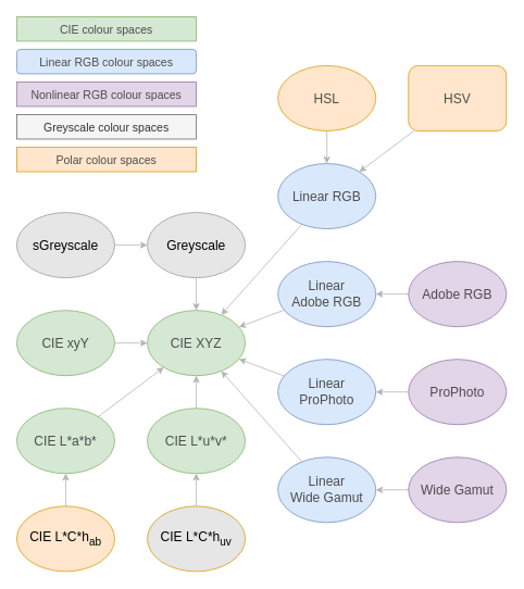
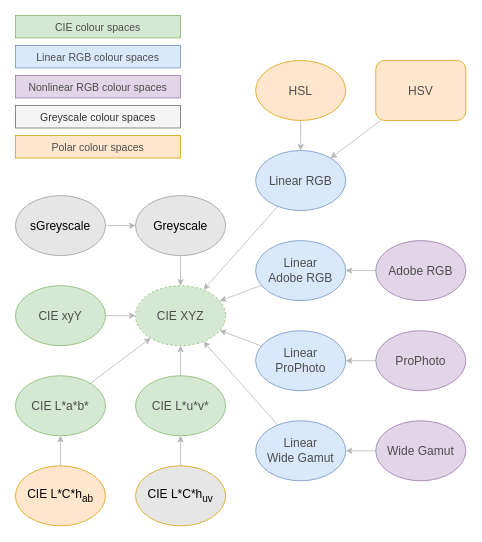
  <mxCell id="0" />
  <mxCell id="1" parent="0" />
- <mxCell id="2" value="&lt;font style=&quot;font-size: 16px&quot;&gt;CIE XYZ&lt;/font&gt;" style="ellipse;whiteSpace=wrap;html=1;fillColor=#d5e8d4;strokeColor=#82b366;fontColor=#4D4D4D;" parent="1" vertex="1"><mxGeometry x="180" y="380" width="120" height="80" as="geometry" /></mxCell>
+ <mxCell id="2" value="&lt;font style=&quot;font-size: 16px&quot;&gt;CIE XYZ&lt;/font&gt;" style="ellipse;whiteSpace=wrap;html=1;fillColor=#d5e8d4;strokeColor=#82b366;fontColor=#4D4D4D;dashed=1;" parent="1" vertex="1"><mxGeometry x="180" y="380" width="120" height="80" as="geometry" /></mxCell>
  <mxCell id="3" style="edgeStyle=none;rounded=0;orthogonalLoop=1;jettySize=auto;html=1;strokeColor=#B3B3B3;" parent="1" source="4" target="2" edge="1"><mxGeometry relative="1" as="geometry" /></mxCell>
  <mxCell id="4" value="&lt;font style=&quot;font-size: 16px&quot;&gt;CIE xyY&lt;/font&gt;" style="ellipse;whiteSpace=wrap;html=1;fillColor=#d5e8d4;strokeColor=#82b366;fontColor=#4D4D4D;" parent="1" vertex="1"><mxGeometry x="20" y="380" width="120" height="80" as="geometry" /></mxCell>
  <mxCell id="5" value="" style="rounded=0;orthogonalLoop=1;jettySize=auto;html=1;fontFamily=Helvetica;fontSize=14;fontColor=#4D4D4D;strokeColor=#B3B3B3;" parent="1" source="6" target="2" edge="1"><mxGeometry relative="1" as="geometry" /></mxCell>
  <mxCell id="6" value="&lt;font style=&quot;font-size: 16px&quot;&gt;CIE L*a*b*&lt;/font&gt;" style="ellipse;whiteSpace=wrap;html=1;fillColor=#d5e8d4;strokeColor=#82b366;fontColor=#4D4D4D;" parent="1" vertex="1"><mxGeometry x="20" y="500" width="120" height="80" as="geometry" /></mxCell>
  <mxCell id="7" style="edgeStyle=none;rounded=0;orthogonalLoop=1;jettySize=auto;html=1;strokeColor=#B3B3B3;" parent="1" source="8" target="2" edge="1"><mxGeometry relative="1" as="geometry" /></mxCell>
  <mxCell id="8" value="&lt;font style=&quot;font-size: 16px&quot;&gt;CIE L*u*v*&lt;/font&gt;" style="ellipse;whiteSpace=wrap;html=1;fillColor=#d5e8d4;strokeColor=#82b366;fontColor=#4D4D4D;" parent="1" vertex="1"><mxGeometry x="180" y="500" width="120" height="80" as="geometry" /></mxCell>
  <mxCell id="9" style="edgeStyle=none;rounded=0;orthogonalLoop=1;jettySize=auto;html=1;strokeColor=#B3B3B3;" parent="1" source="10" target="2" edge="1"><mxGeometry relative="1" as="geometry" /></mxCell>
  <mxCell id="10" value="&lt;font&gt;&lt;font style=&quot;font-size: 16px&quot;&gt;Linear RGB&lt;/font&gt;&lt;br&gt;&lt;/font&gt;" style="ellipse;whiteSpace=wrap;html=1;fillColor=#dae8fc;strokeColor=#6c8ebf;fontColor=#4D4D4D;" parent="1" vertex="1"><mxGeometry x="340" y="200" width="120" height="80" as="geometry" /></mxCell>
  <mxCell id="11" style="edgeStyle=none;rounded=0;orthogonalLoop=1;jettySize=auto;html=1;strokeColor=#B3B3B3;" parent="1" source="12" target="2" edge="1"><mxGeometry relative="1" as="geometry" /></mxCell>
  <mxCell id="12" value="&lt;font&gt;&lt;font style=&quot;font-size: 16px&quot;&gt;Linear&lt;br&gt;Adobe RGB&lt;/font&gt;&lt;br&gt;&lt;/font&gt;" style="ellipse;whiteSpace=wrap;html=1;fillColor=#dae8fc;strokeColor=#6c8ebf;fontColor=#4D4D4D;" parent="1" vertex="1"><mxGeometry x="340" y="320" width="120" height="80" as="geometry" /></mxCell>
  <mxCell id="13" style="edgeStyle=none;rounded=0;orthogonalLoop=1;jettySize=auto;html=1;strokeColor=#B3B3B3;" parent="1" source="14" target="2" edge="1"><mxGeometry relative="1" as="geometry" /></mxCell>
  <mxCell id="14" value="&lt;font&gt;&lt;font style=&quot;font-size: 16px&quot;&gt;Linear&lt;br&gt;ProPhoto&lt;/font&gt;&lt;br&gt;&lt;/font&gt;" style="ellipse;whiteSpace=wrap;html=1;fillColor=#dae8fc;strokeColor=#6c8ebf;fontColor=#4D4D4D;" parent="1" vertex="1"><mxGeometry x="340" y="440" width="120" height="80" as="geometry" /></mxCell>
  <mxCell id="15" style="edgeStyle=none;rounded=0;orthogonalLoop=1;jettySize=auto;html=1;strokeColor=#B3B3B3;" parent="1" source="16" target="2" edge="1"><mxGeometry relative="1" as="geometry" /></mxCell>
  <mxCell id="16" value="&lt;font&gt;&lt;font style=&quot;font-size: 16px&quot;&gt;Linear&lt;br&gt;Wide Gamut&lt;/font&gt;&lt;br&gt;&lt;/font&gt;" style="ellipse;whiteSpace=wrap;html=1;fillColor=#dae8fc;strokeColor=#6c8ebf;fontColor=#4D4D4D;" parent="1" vertex="1"><mxGeometry x="340" y="560" width="120" height="80" as="geometry" /></mxCell>
  <mxCell id="17" value="" style="edgeStyle=none;rounded=0;orthogonalLoop=1;jettySize=auto;html=1;fontFamily=Helvetica;fontSize=14;fontColor=#4D4D4D;strokeColor=#B3B3B3;" parent="1" source="18" target="12" edge="1"><mxGeometry relative="1" as="geometry" /></mxCell>
  <mxCell id="18" value="&lt;font&gt;&lt;font style=&quot;font-size: 16px&quot;&gt;Adobe RGB&lt;/font&gt;&lt;br&gt;&lt;/font&gt;" style="ellipse;whiteSpace=wrap;html=1;fillColor=#e1d5e7;strokeColor=#9673a6;fontColor=#4D4D4D;" parent="1" vertex="1"><mxGeometry x="500" y="320" width="120" height="80" as="geometry" /></mxCell>
  <mxCell id="19" value="" style="edgeStyle=none;rounded=0;orthogonalLoop=1;jettySize=auto;html=1;fontFamily=Helvetica;fontSize=14;fontColor=#4D4D4D;strokeColor=#B3B3B3;" parent="1" source="20" target="14" edge="1"><mxGeometry relative="1" as="geometry" /></mxCell>
  <mxCell id="20" value="&lt;font&gt;&lt;font style=&quot;font-size: 16px&quot;&gt;ProPhoto&lt;/font&gt;&lt;br&gt;&lt;/font&gt;" style="ellipse;whiteSpace=wrap;html=1;fillColor=#e1d5e7;strokeColor=#9673a6;fontColor=#4D4D4D;" parent="1" vertex="1"><mxGeometry x="500" y="440" width="120" height="80" as="geometry" /></mxCell>
  <mxCell id="21" value="" style="edgeStyle=none;rounded=0;orthogonalLoop=1;jettySize=auto;html=1;fontFamily=Helvetica;fontSize=14;fontColor=#4D4D4D;strokeColor=#B3B3B3;" parent="1" source="22" target="16" edge="1"><mxGeometry relative="1" as="geometry" /></mxCell>
  <mxCell id="22" value="&lt;font&gt;&lt;font style=&quot;font-size: 16px&quot;&gt;Wide Gamut&lt;/font&gt;&lt;br&gt;&lt;/font&gt;" style="ellipse;whiteSpace=wrap;html=1;fillColor=#e1d5e7;strokeColor=#9673a6;fontColor=#4D4D4D;" parent="1" vertex="1"><mxGeometry x="500" y="560" width="120" height="80" as="geometry" /></mxCell>
  <mxCell id="23" value="" style="edgeStyle=none;rounded=0;orthogonalLoop=1;jettySize=auto;html=1;fontFamily=Helvetica;fontSize=14;fontColor=#4D4D4D;strokeColor=#B3B3B3;" parent="1" source="24" target="10" edge="1"><mxGeometry relative="1" as="geometry" /></mxCell>
  <mxCell id="24" value="&lt;font&gt;&lt;font style=&quot;font-size: 16px&quot;&gt;HSL&lt;/font&gt;&lt;br&gt;&lt;/font&gt;" style="ellipse;whiteSpace=wrap;html=1;fillColor=#ffe6cc;strokeColor=#d79b00;fontColor=#4D4D4D;" parent="1" vertex="1"><mxGeometry x="340" y="80" width="120" height="80" as="geometry" /></mxCell>
  <mxCell id="25" value="" style="edgeStyle=none;rounded=0;orthogonalLoop=1;jettySize=auto;html=1;fontFamily=Helvetica;fontSize=14;fontColor=#4D4D4D;strokeColor=#B3B3B3;" parent="1" source="26" target="10" edge="1"><mxGeometry relative="1" as="geometry" /></mxCell>
  <mxCell id="26" value="&lt;font&gt;&lt;font style=&quot;font-size: 16px&quot;&gt;HSV&lt;/font&gt;&lt;br&gt;&lt;/font&gt;" style="whiteSpace=wrap;html=1;fillColor=#ffe6cc;strokeColor=#d79b00;fontColor=#4D4D4D;rounded=1;" parent="1" vertex="1"><mxGeometry x="500" y="80" width="120" height="80" as="geometry" /></mxCell>
  <mxCell id="27" value="&lt;span style=&quot;font-size: 14px ; text-align: left&quot;&gt;CIE colour spaces&lt;/span&gt;" style="rounded=0;whiteSpace=wrap;html=1;fontFamily=Helvetica;fontSize=16;fontColor=#4D4D4D;strokeColor=#82b366;fillColor=#d5e8d4;" parent="1" vertex="1"><mxGeometry x="20" y="20" width="220" height="30" as="geometry" /></mxCell>
- <mxCell id="28" value="&lt;span style=&quot;font-size: 14px ; text-align: left&quot;&gt;Linear RGB colour spaces&lt;/span&gt;" style="whiteSpace=wrap;html=1;fontFamily=Helvetica;fontSize=16;strokeColor=#6c8ebf;fillColor=#dae8fc;fontColor=#4D4D4D;rounded=1;" parent="1" vertex="1"><mxGeometry x="20" y="60" width="220" height="30" as="geometry" /></mxCell>
+ <mxCell id="28" value="&lt;span style=&quot;font-size: 14px ; text-align: left&quot;&gt;Linear RGB colour spaces&lt;/span&gt;" style="rounded=0;whiteSpace=wrap;html=1;fontFamily=Helvetica;fontSize=16;strokeColor=#6c8ebf;fillColor=#dae8fc;fontColor=#4D4D4D;" parent="1" vertex="1"><mxGeometry x="20" y="60" width="220" height="30" as="geometry" /></mxCell>
  <mxCell id="29" value="&lt;span style=&quot;font-size: 14px ; text-align: left&quot;&gt;Nonlinear RGB colour spaces&lt;/span&gt;" style="rounded=0;whiteSpace=wrap;html=1;fontFamily=Helvetica;fontSize=16;strokeColor=#9673a6;fillColor=#e1d5e7;fontColor=#4D4D4D;" parent="1" vertex="1"><mxGeometry x="20" y="100" width="220" height="30" as="geometry" /></mxCell>
  <mxCell id="30" value="&lt;span style=&quot;font-size: 14px ; text-align: left&quot;&gt;Greyscale colour spaces&lt;/span&gt;" style="rounded=0;whiteSpace=wrap;html=1;fontFamily=Helvetica;fontSize=16;strokeColor=#666666;fillColor=#f5f5f5;fontColor=#333333;" parent="1" vertex="1"><mxGeometry x="20" y="140" width="220" height="30" as="geometry" /></mxCell>
  <mxCell id="31" style="edgeStyle=none;rounded=0;orthogonalLoop=1;jettySize=auto;html=1;strokeColor=#B3B3B3;" parent="1" source="32" target="6" edge="1"><mxGeometry relative="1" as="geometry" /></mxCell>
  <mxCell id="32" value="&lt;font style=&quot;font-size: 16px&quot;&gt;CIE L*C*h&lt;sub&gt;ab&lt;/sub&gt;&lt;/font&gt;" style="ellipse;whiteSpace=wrap;html=1;fillColor=#ffe6cc;strokeColor=#d79b00;" parent="1" vertex="1"><mxGeometry x="20" y="620" width="120" height="80" as="geometry" /></mxCell>
  <mxCell id="33" style="edgeStyle=none;rounded=0;orthogonalLoop=1;jettySize=auto;html=1;strokeColor=#B3B3B3;" parent="1" source="34" target="8" edge="1"><mxGeometry relative="1" as="geometry" /></mxCell>
  <mxCell id="34" value="&lt;font style=&quot;font-size: 16px&quot;&gt;CIE L*C*h&lt;sub&gt;uv&lt;/sub&gt;&lt;/font&gt;" style="ellipse;whiteSpace=wrap;html=1;fillColor=#e6e6e6;strokeColor=#d79b00;" parent="1" vertex="1"><mxGeometry x="180" y="620" width="120" height="80" as="geometry" /></mxCell>
  <mxCell id="35" value="&lt;span style=&quot;font-size: 14px ; text-align: left&quot;&gt;Polar colour spaces&lt;/span&gt;" style="rounded=0;whiteSpace=wrap;html=1;fontFamily=Helvetica;fontSize=16;strokeColor=#d79b00;fillColor=#ffe6cc;fontColor=#4D4D4D;" vertex="1" parent="1"><mxGeometry x="20" y="180" width="220" height="30" as="geometry" /></mxCell>
  <mxCell id="36" style="edgeStyle=none;shape=connector;rounded=0;orthogonalLoop=1;jettySize=auto;html=1;labelBackgroundColor=default;fontFamily=Helvetica;fontSize=11;fontColor=default;endArrow=classic;strokeColor=#B3B3B3;" edge="1" parent="1" source="37" target="2"><mxGeometry relative="1" as="geometry" /></mxCell>
  <mxCell id="37" value="&lt;font style=&quot;font-size: 16px&quot;&gt;Greyscale&lt;/font&gt;" style="ellipse;whiteSpace=wrap;html=1;fillColor=#E6E6E6;strokeColor=#999999;" vertex="1" parent="1"><mxGeometry x="180" y="260" width="120" height="80" as="geometry" /></mxCell>
  <mxCell id="38" style="edgeStyle=none;shape=connector;rounded=0;orthogonalLoop=1;jettySize=auto;html=1;labelBackgroundColor=default;fontFamily=Helvetica;fontSize=11;fontColor=default;endArrow=classic;strokeColor=#B3B3B3;" edge="1" parent="1" source="39" target="37"><mxGeometry relative="1" as="geometry" /></mxCell>
  <mxCell id="39" value="&lt;font style=&quot;font-size: 16px&quot;&gt;sGreyscale&lt;/font&gt;" style="ellipse;whiteSpace=wrap;html=1;fillColor=#E6E6E6;strokeColor=#999999;" vertex="1" parent="1"><mxGeometry x="20" y="260" width="120" height="80" as="geometry" /></mxCell>
